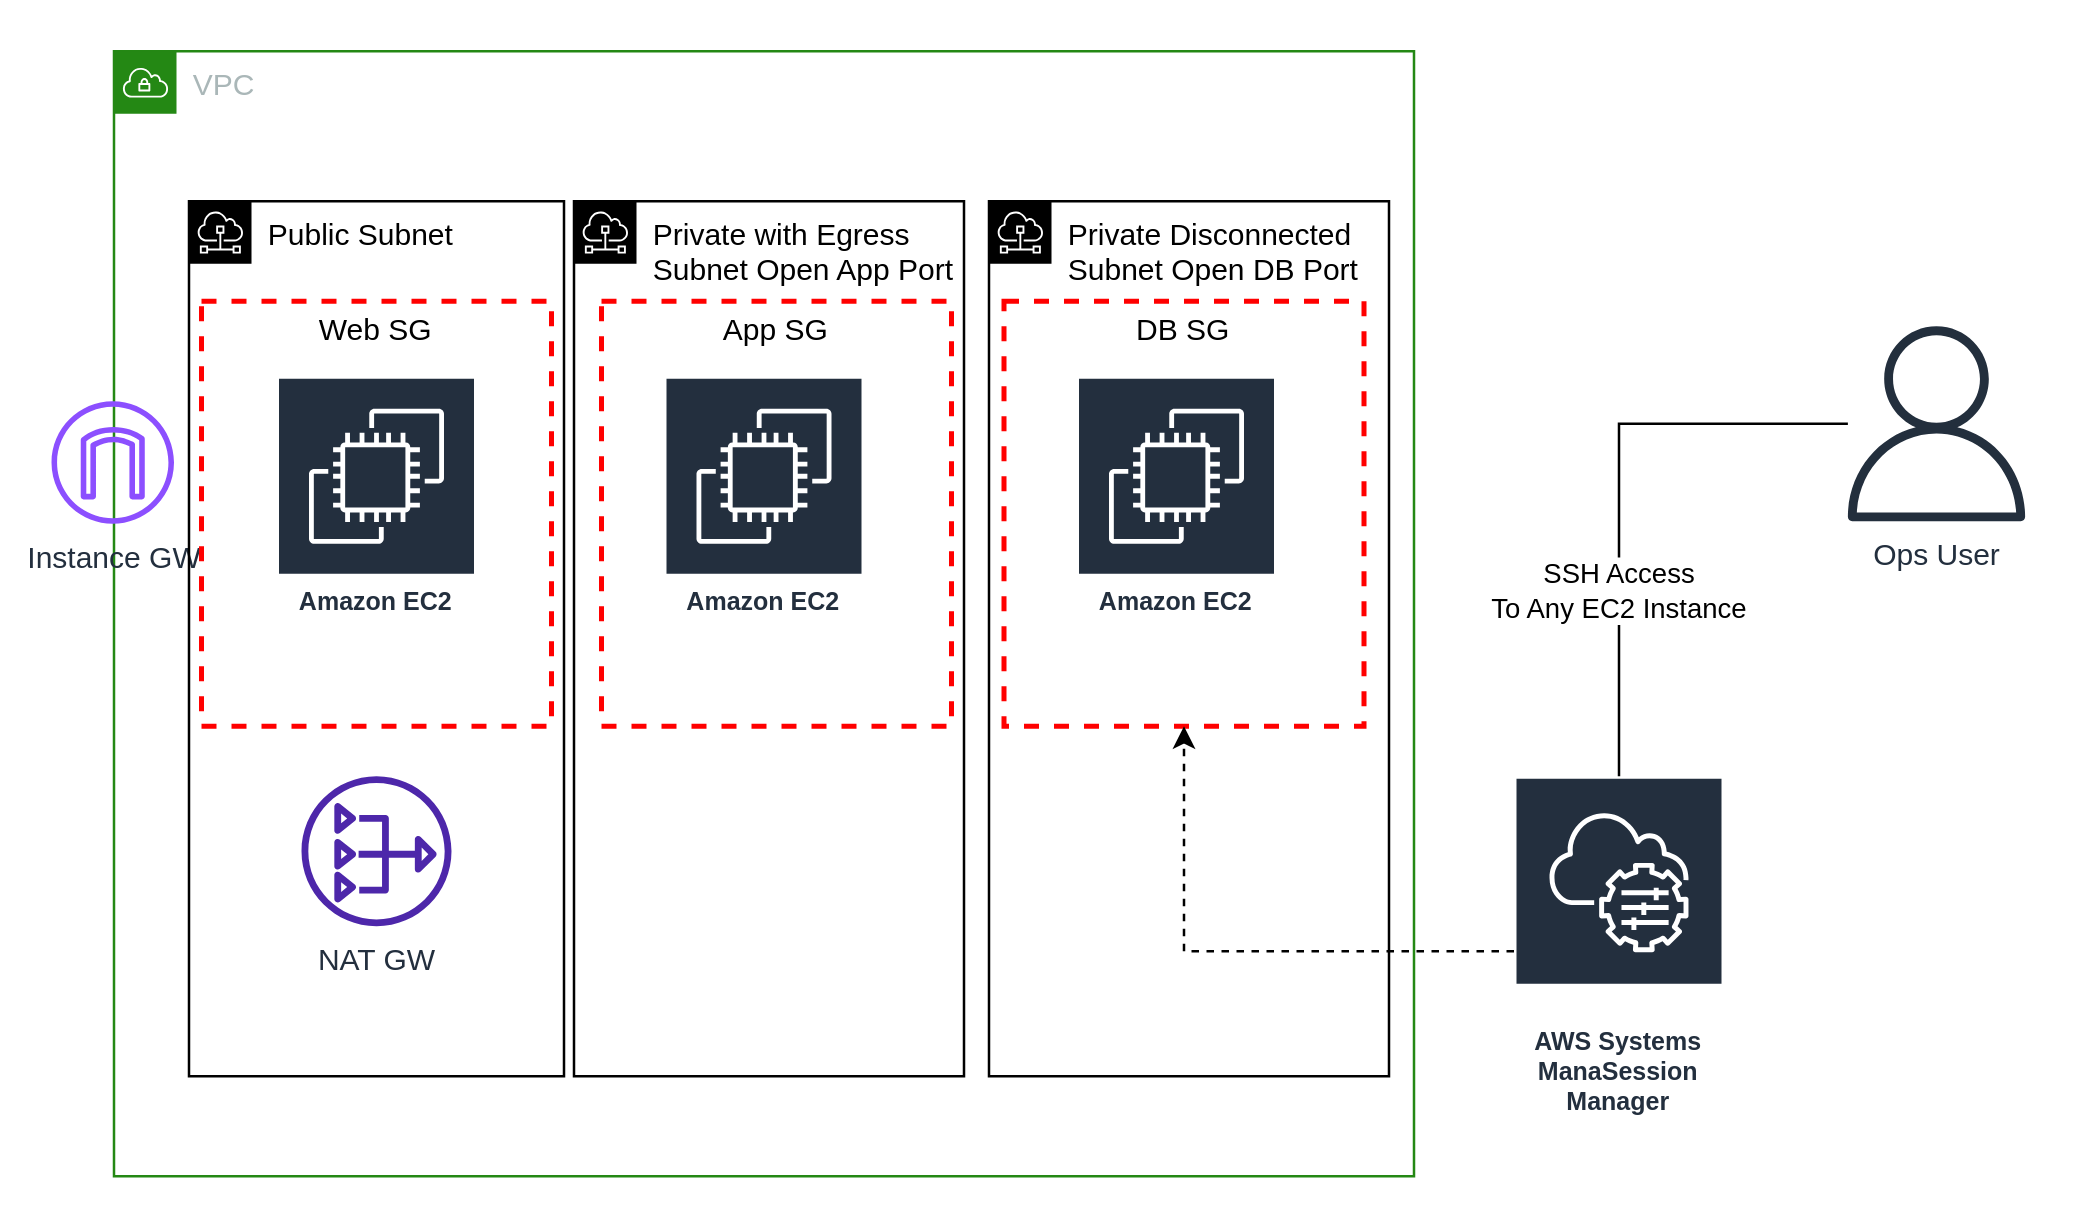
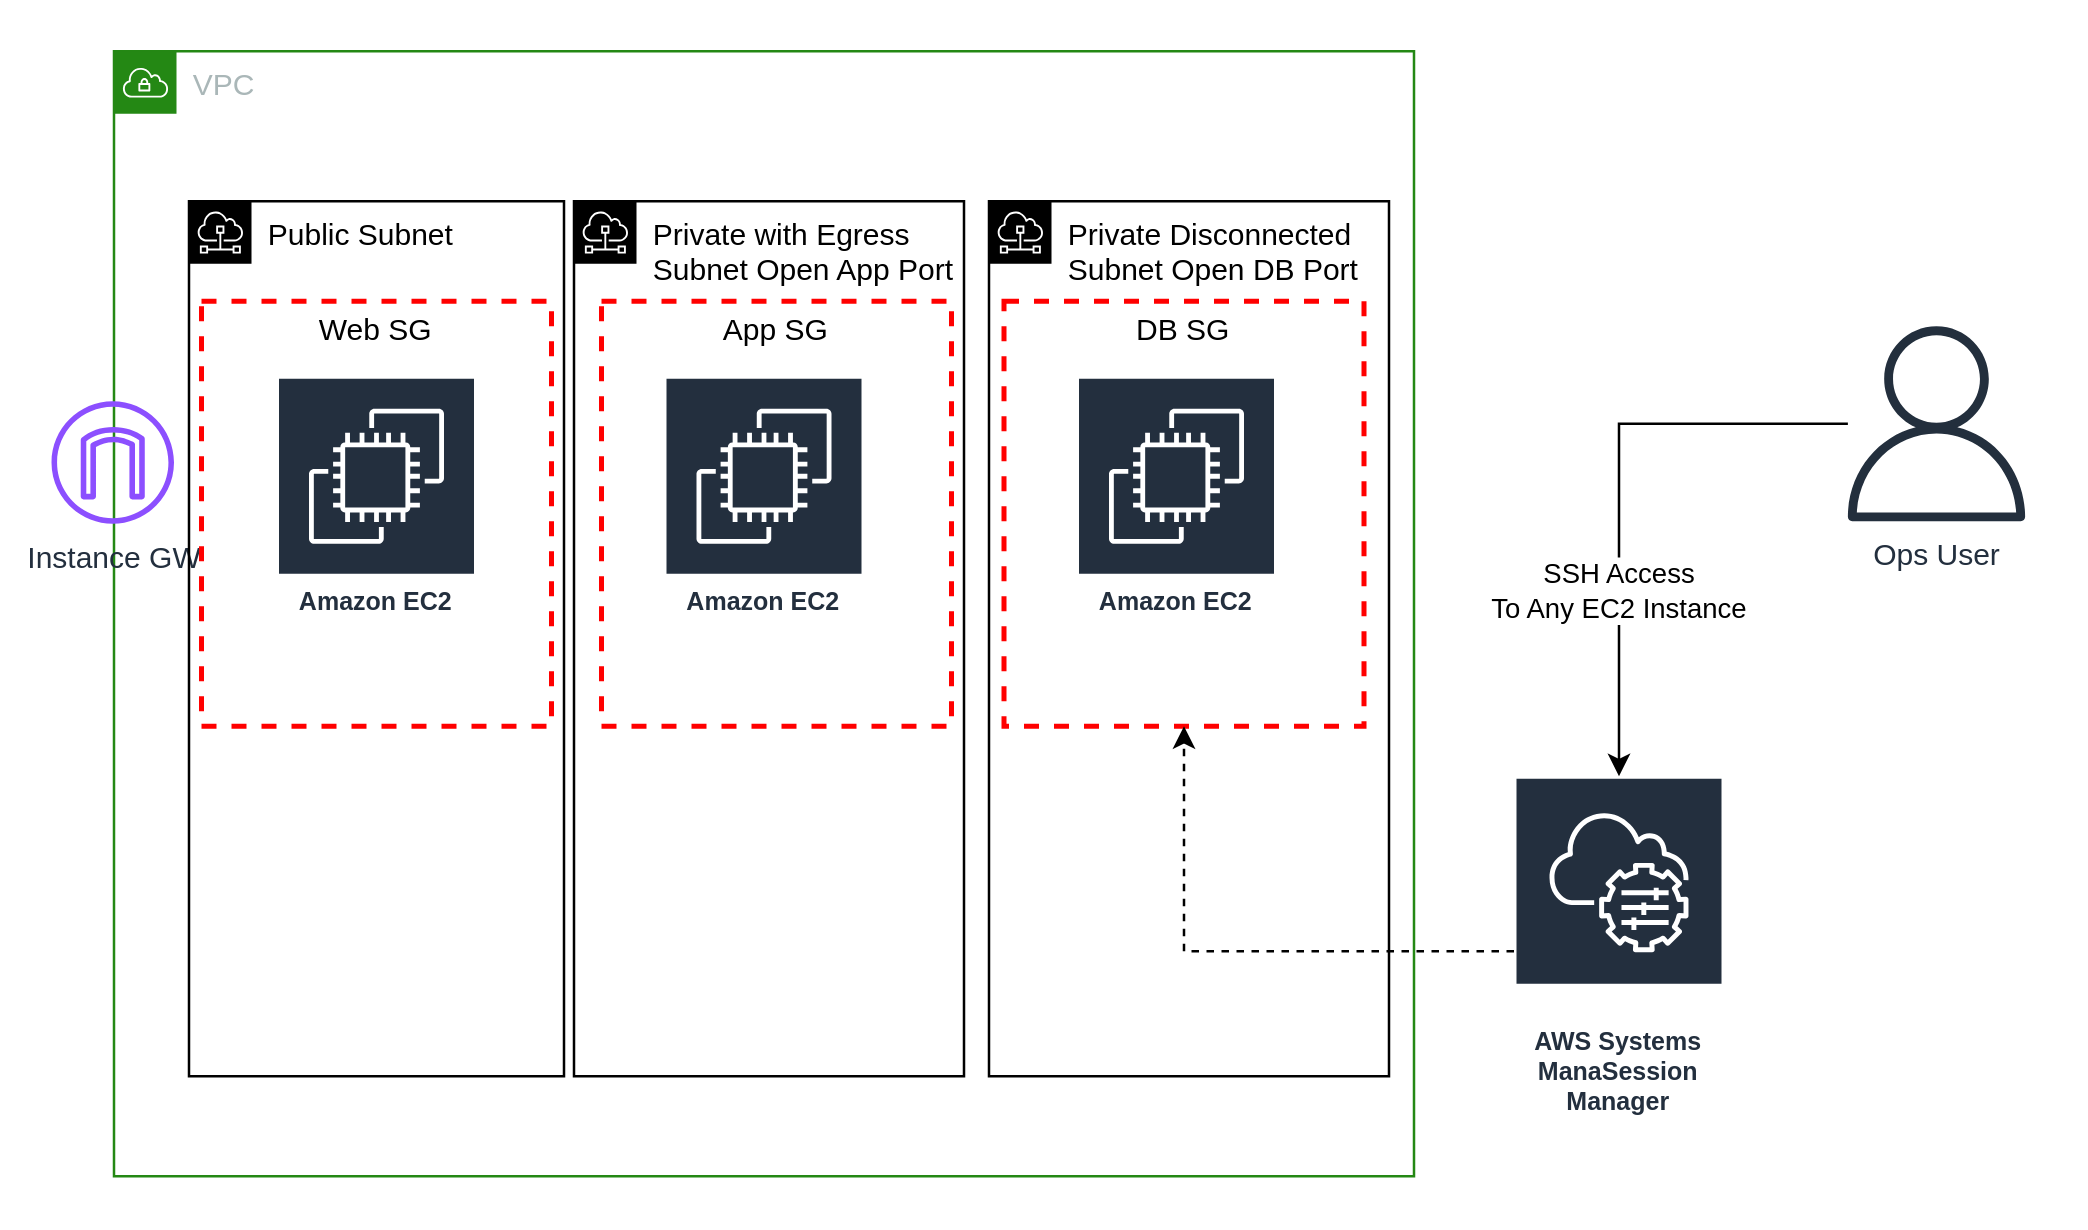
  <mxCell id="0" />
  <mxCell id="1" parent="0" />
  <mxCell id="2" value="VPC" style="points=[[0,0],[0.25,0],[0.5,0],[0.75,0],[1,0],[1,0.25],[1,0.5],[1,0.75],[1,1],[0.75,1],[0.5,1],[0.25,1],[0,1],[0,0.75],[0,0.5],[0,0.25]];outlineConnect=0;gradientColor=none;html=1;whiteSpace=wrap;fontSize=12;fontStyle=0;container=1;pointerEvents=0;collapsible=0;recursiveResize=0;shape=mxgraph.aws4.group;grIcon=mxgraph.aws4.group_vpc;strokeColor=#248814;fillColor=none;verticalAlign=top;align=left;spacingLeft=30;fontColor=#AAB7B8;dashed=0;" parent="1" vertex="1"><mxGeometry x="45" y="20" width="520" height="450" as="geometry" /></mxCell>
  <mxCell id="3" value="&lt;font color=&quot;#000000&quot;&gt;Private with Egress Subnet Open App Port&lt;/font&gt;" style="sketch=0;outlineConnect=0;gradientColor=none;html=1;whiteSpace=wrap;fontSize=12;fontStyle=0;shape=mxgraph.aws4.group;grIcon=mxgraph.aws4.group_subnet;strokeColor=#000000;fillColor=none;verticalAlign=top;align=left;spacingLeft=30;fontColor=#E8E8E8;dashed=0;" parent="2" vertex="1"><mxGeometry x="184" y="60" width="156" height="350" as="geometry" /></mxCell>
  <mxCell id="4" value="&lt;font color=&quot;#000000&quot;&gt;Private Disconnected Subnet Open DB Port&amp;nbsp;&lt;/font&gt;" style="sketch=0;outlineConnect=0;gradientColor=none;html=1;whiteSpace=wrap;fontSize=12;fontStyle=0;shape=mxgraph.aws4.group;grIcon=mxgraph.aws4.group_subnet;strokeColor=#000000;fillColor=none;verticalAlign=top;align=left;spacingLeft=30;fontColor=#E8E8E8;dashed=0;" parent="2" vertex="1"><mxGeometry x="350" y="60" width="160" height="350" as="geometry" /></mxCell>
  <mxCell id="5" value="Amazon EC2" style="sketch=0;outlineConnect=0;fontColor=#232F3E;gradientColor=none;strokeColor=#ffffff;fillColor=#232F3E;dashed=0;verticalLabelPosition=middle;verticalAlign=bottom;align=center;html=1;whiteSpace=wrap;fontSize=10;fontStyle=1;spacing=3;shape=mxgraph.aws4.productIcon;prIcon=mxgraph.aws4.ec2;" parent="2" vertex="1"><mxGeometry x="220" y="130" width="80" height="100" as="geometry" /></mxCell>
  <mxCell id="6" value="Amazon EC2" style="sketch=0;outlineConnect=0;fontColor=#232F3E;gradientColor=none;strokeColor=#ffffff;fillColor=#232F3E;dashed=0;verticalLabelPosition=middle;verticalAlign=bottom;align=center;html=1;whiteSpace=wrap;fontSize=10;fontStyle=1;spacing=3;shape=mxgraph.aws4.productIcon;prIcon=mxgraph.aws4.ec2;" parent="2" vertex="1"><mxGeometry x="385" y="130" width="80" height="100" as="geometry" /></mxCell>
  <mxCell id="7" value="App SG" style="fontStyle=0;verticalAlign=top;align=center;spacingTop=-2;fillColor=none;rounded=0;whiteSpace=wrap;html=1;strokeColor=#FF0000;strokeWidth=2;dashed=1;container=1;collapsible=0;expand=0;recursiveResize=0;" parent="2" vertex="1"><mxGeometry x="195" y="100" width="140" height="170" as="geometry" /></mxCell>
  <mxCell id="8" value="DB SG" style="fontStyle=0;verticalAlign=top;align=center;spacingTop=-2;fillColor=none;rounded=0;whiteSpace=wrap;html=1;strokeColor=#FF0000;strokeWidth=2;dashed=1;container=1;collapsible=0;expand=0;recursiveResize=0;" parent="2" vertex="1"><mxGeometry x="356" y="100" width="144" height="170" as="geometry" /></mxCell>
  <mxCell id="9" value="Instance GW" style="sketch=0;outlineConnect=0;fontColor=#232F3E;gradientColor=none;fillColor=#8C4FFF;strokeColor=none;dashed=0;verticalLabelPosition=bottom;verticalAlign=top;align=center;html=1;fontSize=12;fontStyle=0;aspect=fixed;pointerEvents=1;shape=mxgraph.aws4.internet_gateway;" vertex="1" parent="2"><mxGeometry x="-25" y="140" width="49" height="49" as="geometry" /></mxCell>
  <mxCell id="10" value="&lt;font color=&quot;#000000&quot;&gt;Public Subnet&lt;/font&gt;" style="sketch=0;outlineConnect=0;gradientColor=none;html=1;whiteSpace=wrap;fontSize=12;fontStyle=0;shape=mxgraph.aws4.group;grIcon=mxgraph.aws4.group_subnet;strokeColor=#000000;fillColor=none;verticalAlign=top;align=left;spacingLeft=30;fontColor=#E8E8E8;dashed=0;" parent="1" vertex="1"><mxGeometry x="75" y="80" width="150" height="350" as="geometry" /></mxCell>
  <mxCell id="11" value="Amazon EC2" style="sketch=0;outlineConnect=0;fontColor=#232F3E;gradientColor=none;strokeColor=#ffffff;fillColor=#232F3E;dashed=0;verticalLabelPosition=middle;verticalAlign=bottom;align=center;html=1;whiteSpace=wrap;fontSize=10;fontStyle=1;spacing=3;shape=mxgraph.aws4.productIcon;prIcon=mxgraph.aws4.ec2;" parent="1" vertex="1"><mxGeometry x="110" y="150" width="80" height="100" as="geometry" /></mxCell>
  <mxCell id="12" value="Web SG" style="fontStyle=0;verticalAlign=top;align=center;spacingTop=-2;fillColor=none;rounded=0;whiteSpace=wrap;html=1;strokeColor=#FF0000;strokeWidth=2;dashed=1;container=1;collapsible=0;expand=0;recursiveResize=0;" parent="1" vertex="1"><mxGeometry x="80" y="120" width="140" height="170" as="geometry" /></mxCell>
- <mxCell id="13" value="NAT GW" style="sketch=0;outlineConnect=0;fontColor=#232F3E;gradientColor=none;fillColor=#4D27AA;strokeColor=none;dashed=0;verticalLabelPosition=bottom;verticalAlign=top;align=center;html=1;fontSize=12;fontStyle=0;aspect=fixed;pointerEvents=1;shape=mxgraph.aws4.nat_gateway;" parent="1" vertex="1"><mxGeometry x="120" y="310" width="60" height="60" as="geometry" /></mxCell>
  <mxCell id="14" style="edgeStyle=orthogonalEdgeStyle;rounded=0;orthogonalLoop=1;jettySize=auto;html=1;dashed=1;" edge="1" parent="1" source="15" target="8"><mxGeometry relative="1" as="geometry" /></mxCell>
  <mxCell id="15" value="AWS Systems ManaSession Manager" style="sketch=0;outlineConnect=0;fontColor=#232F3E;gradientColor=none;strokeColor=#ffffff;fillColor=#232F3E;dashed=0;verticalLabelPosition=middle;verticalAlign=bottom;align=center;html=1;whiteSpace=wrap;fontSize=10;fontStyle=1;spacing=3;shape=mxgraph.aws4.productIcon;prIcon=mxgraph.aws4.systems_manager;" vertex="1" parent="1"><mxGeometry x="605" y="310" width="84" height="140" as="geometry" /></mxCell>
- <mxCell id="16" style="edgeStyle=orthogonalEdgeStyle;rounded=0;orthogonalLoop=1;jettySize=auto;html=1;endArrow=none;" edge="1" parent="1" source="18" target="15"><mxGeometry relative="1" as="geometry" /></mxCell>
+ <mxCell id="16" style="edgeStyle=orthogonalEdgeStyle;rounded=0;orthogonalLoop=1;jettySize=auto;html=1;" edge="1" parent="1" source="18" target="15"><mxGeometry relative="1" as="geometry" /></mxCell>
  <mxCell id="17" value="SSH Access&lt;br&gt;To Any EC2 Instance" style="edgeLabel;html=1;align=center;verticalAlign=middle;resizable=0;points=[];" vertex="1" connectable="0" parent="16"><mxGeometry x="0.355" y="-1" relative="1" as="geometry"><mxPoint as="offset" /></mxGeometry></mxCell>
  <mxCell id="18" value="Ops User" style="sketch=0;outlineConnect=0;fontColor=#232F3E;gradientColor=none;fillColor=#232F3D;strokeColor=none;dashed=0;verticalLabelPosition=bottom;verticalAlign=top;align=center;html=1;fontSize=12;fontStyle=0;aspect=fixed;pointerEvents=1;shape=mxgraph.aws4.user;" vertex="1" parent="1"><mxGeometry x="735" y="130" width="78" height="78" as="geometry" /></mxCell>
